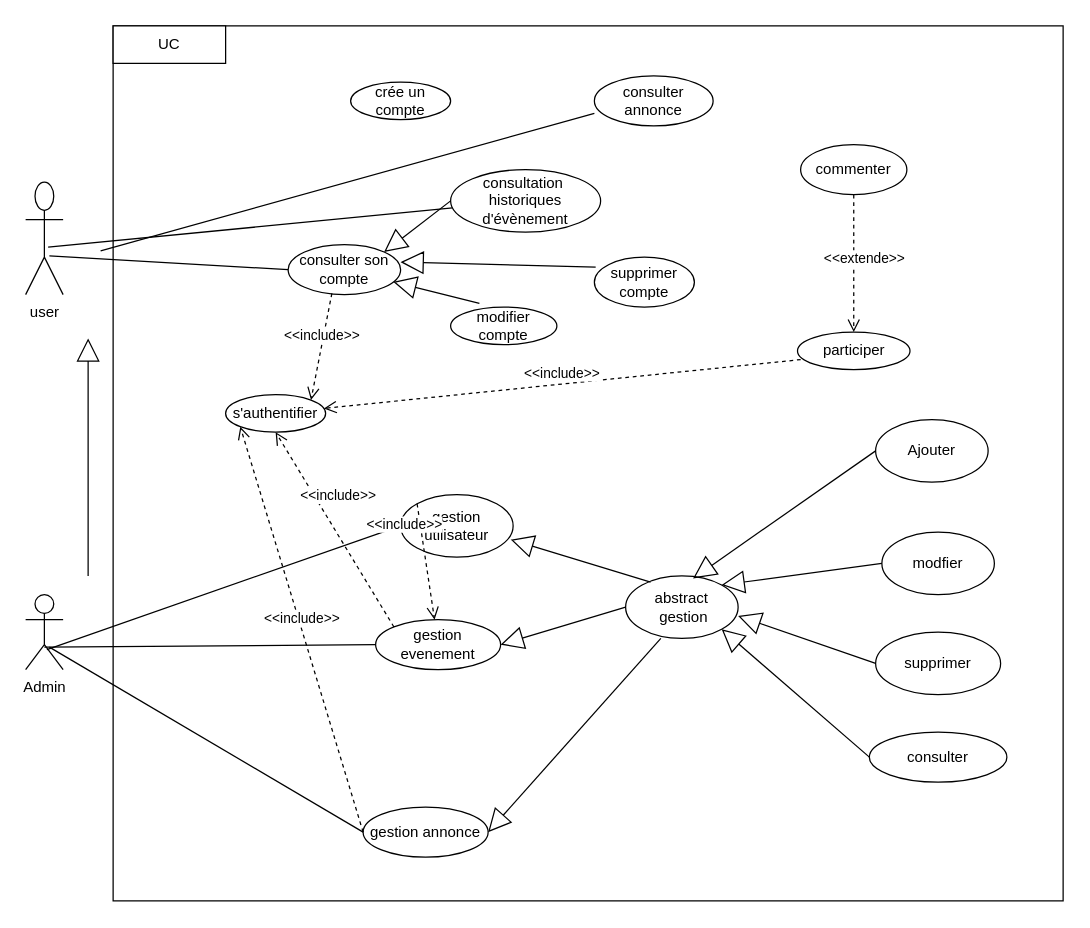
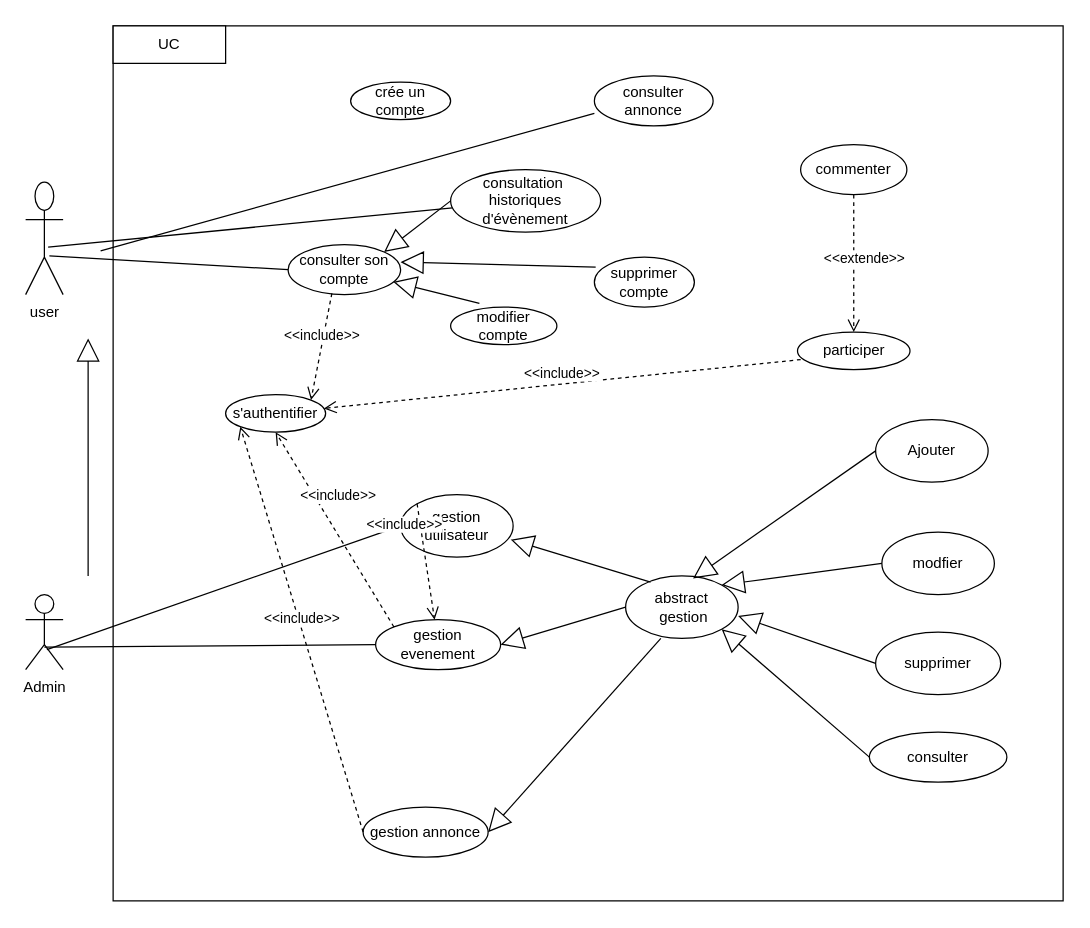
  <mxCell id="0" />
  <mxCell id="1" parent="0" />
  <mxCell id="2" value="" style="html=1;whiteSpace=wrap;" vertex="1" parent="1"><mxGeometry x="90" y="20" width="760" height="700" as="geometry" /></mxCell>
  <mxCell id="3" value="user" style="shape=umlActor;verticalLabelPosition=bottom;verticalAlign=top;html=1;" vertex="1" parent="1"><mxGeometry x="20" y="145" width="30" height="90" as="geometry" /></mxCell>
  <mxCell id="4" value="Admin" style="shape=umlActor;verticalLabelPosition=bottom;verticalAlign=top;html=1;" vertex="1" parent="1"><mxGeometry x="20" y="475" width="30" height="60" as="geometry" /></mxCell>
  <mxCell id="5" value="crée un compte" style="ellipse;whiteSpace=wrap;html=1;" vertex="1" parent="1"><mxGeometry x="280" y="65" width="80" height="30" as="geometry" /></mxCell>
  <mxCell id="6" value="consulter son compte" style="ellipse;whiteSpace=wrap;html=1;" vertex="1" parent="1"><mxGeometry x="230" y="195" width="90" height="40" as="geometry" /></mxCell>
  <mxCell id="7" value="s'authentifier" style="ellipse;whiteSpace=wrap;html=1;" vertex="1" parent="1"><mxGeometry x="180" y="315" width="80" height="30" as="geometry" /></mxCell>
  <mxCell id="8" value="consulter annonce" style="ellipse;whiteSpace=wrap;html=1;" vertex="1" parent="1"><mxGeometry x="475" y="60" width="95" height="40" as="geometry" /></mxCell>
  <mxCell id="9" value="participer" style="ellipse;whiteSpace=wrap;html=1;" vertex="1" parent="1"><mxGeometry x="637.5" y="265" width="90" height="30" as="geometry" /></mxCell>
  <mxCell id="10" value="gestion utilisateur" style="ellipse;whiteSpace=wrap;html=1;" vertex="1" parent="1"><mxGeometry x="320" y="395" width="90" height="50" as="geometry" /></mxCell>
  <mxCell id="11" value="gestion evenement" style="ellipse;whiteSpace=wrap;html=1;" vertex="1" parent="1"><mxGeometry x="300" y="495" width="100" height="40" as="geometry" /></mxCell>
  <mxCell id="12" value="gestion annonce" style="ellipse;whiteSpace=wrap;html=1;" vertex="1" parent="1"><mxGeometry x="290" y="645" width="100" height="40" as="geometry" /></mxCell>
  <mxCell id="13" value="commenter" style="ellipse;whiteSpace=wrap;html=1;" vertex="1" parent="1"><mxGeometry x="640" y="115" width="85" height="40" as="geometry" /></mxCell>
  <mxCell id="14" value="supprimer compte" style="ellipse;whiteSpace=wrap;html=1;" vertex="1" parent="1"><mxGeometry x="475" y="205" width="80" height="40" as="geometry" /></mxCell>
  <mxCell id="15" value="modifier compte" style="ellipse;whiteSpace=wrap;html=1;" vertex="1" parent="1"><mxGeometry x="360" y="245" width="85" height="30" as="geometry" /></mxCell>
  <mxCell id="16" value="modfier" style="ellipse;whiteSpace=wrap;html=1;" vertex="1" parent="1"><mxGeometry x="705" y="425" width="90" height="50" as="geometry" /></mxCell>
  <mxCell id="17" value="supprimer" style="ellipse;whiteSpace=wrap;html=1;" vertex="1" parent="1"><mxGeometry x="700" y="505" width="100" height="50" as="geometry" /></mxCell>
  <mxCell id="18" value="consulter" style="ellipse;whiteSpace=wrap;html=1;" vertex="1" parent="1"><mxGeometry x="695" y="585" width="110" height="40" as="geometry" /></mxCell>
  <mxCell id="19" value="&lt;div&gt;consultation&amp;nbsp;&lt;/div&gt;historiques d'évènement" style="ellipse;whiteSpace=wrap;html=1;" vertex="1" parent="1"><mxGeometry x="360" y="135" width="120" height="50" as="geometry" /></mxCell>
  <mxCell id="20" value="" style="endArrow=none;html=1;rounded=0;exitX=0.6;exitY=0.578;exitDx=0;exitDy=0;exitPerimeter=0;" edge="1" parent="1" source="3" target="19"><mxGeometry width="50" height="50" relative="1" as="geometry"><mxPoint x="110" y="205" as="sourcePoint" /><mxPoint x="160" y="155" as="targetPoint" /></mxGeometry></mxCell>
  <mxCell id="21" value="" style="endArrow=none;html=1;rounded=0;entryX=0;entryY=0.75;entryDx=0;entryDy=0;entryPerimeter=0;" edge="1" parent="1" target="8"><mxGeometry width="50" height="50" relative="1" as="geometry"><mxPoint x="80" y="200" as="sourcePoint" /><mxPoint x="240" y="175" as="targetPoint" /></mxGeometry></mxCell>
  <mxCell id="22" value="" style="endArrow=none;html=1;rounded=0;exitX=0.633;exitY=0.656;exitDx=0;exitDy=0;exitPerimeter=0;entryX=0;entryY=0.5;entryDx=0;entryDy=0;" edge="1" parent="1" source="3" target="6"><mxGeometry width="50" height="50" relative="1" as="geometry"><mxPoint x="450" y="285" as="sourcePoint" /><mxPoint x="500" y="235" as="targetPoint" /></mxGeometry></mxCell>
  <mxCell id="23" value="&amp;lt;&amp;lt;include&amp;gt;&amp;gt;" style="html=1;verticalAlign=bottom;endArrow=open;dashed=1;endSize=8;curved=0;rounded=0;exitX=0.389;exitY=0.975;exitDx=0;exitDy=0;exitPerimeter=0;entryX=1;entryY=0;entryDx=0;entryDy=0;" edge="1" parent="1" source="6" target="7"><mxGeometry x="0.011" relative="1" as="geometry"><mxPoint x="510" y="295" as="sourcePoint" /><mxPoint x="430" y="295" as="targetPoint" /><mxPoint as="offset" /></mxGeometry></mxCell>
  <mxCell id="24" value="" style="endArrow=block;endSize=16;endFill=0;html=1;rounded=0;exitX=0.271;exitY=-0.1;exitDx=0;exitDy=0;exitPerimeter=0;" edge="1" parent="1" source="15" target="6"><mxGeometry width="160" relative="1" as="geometry"><mxPoint x="390" y="315" as="sourcePoint" /><mxPoint x="550" y="315" as="targetPoint" /></mxGeometry></mxCell>
  <mxCell id="25" value="" style="endArrow=block;endSize=16;endFill=0;html=1;rounded=0;exitX=0.013;exitY=0.2;exitDx=0;exitDy=0;exitPerimeter=0;entryX=1;entryY=0.35;entryDx=0;entryDy=0;entryPerimeter=0;" edge="1" parent="1" source="14" target="6"><mxGeometry width="160" relative="1" as="geometry"><mxPoint x="512" y="257.5" as="sourcePoint" /><mxPoint x="490" y="205" as="targetPoint" /></mxGeometry></mxCell>
  <mxCell id="26" value="" style="endArrow=none;html=1;rounded=0;entryX=0;entryY=0.5;entryDx=0;entryDy=0;exitX=0.567;exitY=0.733;exitDx=0;exitDy=0;exitPerimeter=0;" edge="1" parent="1" source="4" target="10"><mxGeometry width="50" height="50" relative="1" as="geometry"><mxPoint x="130" y="425" as="sourcePoint" /><mxPoint x="400" y="215" as="targetPoint" /></mxGeometry></mxCell>
  <mxCell id="27" value="" style="endArrow=none;html=1;rounded=0;entryX=0;entryY=0.5;entryDx=0;entryDy=0;exitX=0.5;exitY=0.7;exitDx=0;exitDy=0;exitPerimeter=0;" edge="1" parent="1" source="4" target="11"><mxGeometry width="50" height="50" relative="1" as="geometry"><mxPoint x="117" y="439" as="sourcePoint" /><mxPoint x="300" y="420" as="targetPoint" /></mxGeometry></mxCell>
- <mxCell id="28" value="" style="endArrow=none;html=1;rounded=0;exitX=0.633;exitY=0.7;exitDx=0;exitDy=0;exitPerimeter=0;entryX=0;entryY=0.5;entryDx=0;entryDy=0;" edge="1" parent="1" source="4" target="12"><mxGeometry width="50" height="50" relative="1" as="geometry"><mxPoint x="115" y="437" as="sourcePoint" /><mxPoint x="280" y="545" as="targetPoint" /></mxGeometry></mxCell>
  <mxCell id="29" value="abstract&lt;div&gt;&amp;nbsp;gestion&lt;/div&gt;" style="ellipse;whiteSpace=wrap;html=1;" vertex="1" parent="1"><mxGeometry x="500" y="460" width="90" height="50" as="geometry" /></mxCell>
  <mxCell id="30" value="" style="endArrow=block;endSize=16;endFill=0;html=1;rounded=0;entryX=0.978;entryY=0.72;entryDx=0;entryDy=0;entryPerimeter=0;exitX=0.222;exitY=0.1;exitDx=0;exitDy=0;exitPerimeter=0;" edge="1" parent="1" source="29" target="10"><mxGeometry width="160" relative="1" as="geometry"><mxPoint x="412" y="470" as="sourcePoint" /><mxPoint x="380" y="405" as="targetPoint" /></mxGeometry></mxCell>
  <mxCell id="31" value="" style="endArrow=block;endSize=16;endFill=0;html=1;rounded=0;entryX=1;entryY=0.5;entryDx=0;entryDy=0;entryPerimeter=0;exitX=0;exitY=0.5;exitDx=0;exitDy=0;" edge="1" parent="1" source="29" target="11"><mxGeometry width="160" relative="1" as="geometry"><mxPoint x="520" y="540" as="sourcePoint" /><mxPoint x="380" y="480" as="targetPoint" /></mxGeometry></mxCell>
  <mxCell id="32" value="" style="endArrow=block;endSize=16;endFill=0;html=1;rounded=0;entryX=1;entryY=0.5;entryDx=0;entryDy=0;exitX=0;exitY=1;exitDx=0;exitDy=0;" edge="1" parent="1" target="12"><mxGeometry width="160" relative="1" as="geometry"><mxPoint x="528.18" y="509.998" as="sourcePoint" /><mxPoint x="380" y="552.32" as="targetPoint" /></mxGeometry></mxCell>
  <mxCell id="33" value="" style="endArrow=block;endSize=16;endFill=0;html=1;rounded=0;entryX=1;entryY=0;entryDx=0;entryDy=0;exitX=0;exitY=0.5;exitDx=0;exitDy=0;" edge="1" parent="1" source="16" target="29"><mxGeometry width="160" relative="1" as="geometry"><mxPoint x="722" y="445" as="sourcePoint" /><mxPoint x="580" y="401" as="targetPoint" /></mxGeometry></mxCell>
  <mxCell id="34" value="" style="endArrow=block;endSize=16;endFill=0;html=1;rounded=0;entryX=1;entryY=0.64;entryDx=0;entryDy=0;exitX=0;exitY=0.5;exitDx=0;exitDy=0;entryPerimeter=0;" edge="1" parent="1" source="17" target="29"><mxGeometry width="160" relative="1" as="geometry"><mxPoint x="710" y="410" as="sourcePoint" /><mxPoint x="587" y="477" as="targetPoint" /></mxGeometry></mxCell>
  <mxCell id="35" value="" style="endArrow=block;endSize=16;endFill=0;html=1;rounded=0;entryX=1;entryY=1;entryDx=0;entryDy=0;exitX=0;exitY=0.5;exitDx=0;exitDy=0;" edge="1" parent="1" source="18" target="29"><mxGeometry width="160" relative="1" as="geometry"><mxPoint x="680" y="575" as="sourcePoint" /><mxPoint x="570" y="557" as="targetPoint" /></mxGeometry></mxCell>
  <mxCell id="36" value="Ajouter" style="ellipse;whiteSpace=wrap;html=1;" vertex="1" parent="1"><mxGeometry x="700" y="335" width="90" height="50" as="geometry" /></mxCell>
  <mxCell id="37" value="" style="endArrow=block;endSize=16;endFill=0;html=1;rounded=0;entryX=0.6;entryY=0.04;entryDx=0;entryDy=0;exitX=0;exitY=0.5;exitDx=0;exitDy=0;entryPerimeter=0;" edge="1" parent="1" source="36" target="29"><mxGeometry width="160" relative="1" as="geometry"><mxPoint x="677" y="365" as="sourcePoint" /><mxPoint x="500" y="435" as="targetPoint" /></mxGeometry></mxCell>
  <mxCell id="38" value="" style="endArrow=block;endSize=16;endFill=0;html=1;rounded=0;entryX=1;entryY=0;entryDx=0;entryDy=0;exitX=0;exitY=0.5;exitDx=0;exitDy=0;" edge="1" parent="1" source="19" target="6"><mxGeometry width="160" relative="1" as="geometry"><mxPoint x="561" y="273" as="sourcePoint" /><mxPoint x="490" y="224" as="targetPoint" /></mxGeometry></mxCell>
  <mxCell id="39" value="&amp;lt;&amp;lt;include&amp;gt;&amp;gt;" style="html=1;verticalAlign=bottom;endArrow=open;dashed=1;endSize=8;curved=0;rounded=0;exitX=0.028;exitY=0.733;exitDx=0;exitDy=0;exitPerimeter=0;" edge="1" parent="1" source="9" target="7"><mxGeometry relative="1" as="geometry"><mxPoint x="320" y="254" as="sourcePoint" /><mxPoint x="428" y="339" as="targetPoint" /></mxGeometry></mxCell>
  <mxCell id="40" value="&amp;lt;&amp;lt;include&amp;gt;&amp;gt;" style="html=1;verticalAlign=bottom;endArrow=open;dashed=1;endSize=8;curved=0;rounded=0;exitX=0;exitY=0.5;exitDx=0;exitDy=0;entryX=0;entryY=1;entryDx=0;entryDy=0;" edge="1" parent="1" source="12" target="7"><mxGeometry relative="1" as="geometry"><mxPoint x="275" y="244" as="sourcePoint" /><mxPoint x="308" y="319" as="targetPoint" /></mxGeometry></mxCell>
  <mxCell id="41" value="&amp;lt;&amp;lt;include&amp;gt;&amp;gt;" style="html=1;verticalAlign=bottom;endArrow=open;dashed=1;endSize=8;curved=0;rounded=0;exitX=0;exitY=0;exitDx=0;exitDy=0;entryX=0.5;entryY=1;entryDx=0;entryDy=0;" edge="1" parent="1" source="11" target="7"><mxGeometry x="0.153" y="-12" relative="1" as="geometry"><mxPoint x="300" y="565" as="sourcePoint" /><mxPoint x="202" y="351" as="targetPoint" /><mxPoint as="offset" /></mxGeometry></mxCell>
  <mxCell id="42" value="&amp;lt;&amp;lt;include&amp;gt;&amp;gt;" style="html=1;verticalAlign=bottom;endArrow=open;dashed=1;endSize=8;curved=0;rounded=0;exitX=0;exitY=0;exitDx=0;exitDy=0;" edge="1" parent="1" source="10" target="11"><mxGeometry x="-0.491" y="-14" relative="1" as="geometry"><mxPoint x="315" y="481" as="sourcePoint" /><mxPoint x="212" y="361" as="targetPoint" /><mxPoint as="offset" /></mxGeometry></mxCell>
  <mxCell id="43" value="&amp;lt;&amp;lt;extende&amp;gt;&amp;gt;" style="html=1;verticalAlign=bottom;endArrow=open;dashed=1;endSize=8;curved=0;rounded=0;exitX=0.5;exitY=1;exitDx=0;exitDy=0;entryX=0.5;entryY=0;entryDx=0;entryDy=0;" edge="1" parent="1" source="13" target="9"><mxGeometry x="0.091" y="8" relative="1" as="geometry"><mxPoint x="767" y="172.5" as="sourcePoint" /><mxPoint x="750" y="257.5" as="targetPoint" /><mxPoint as="offset" /></mxGeometry></mxCell>
  <mxCell id="44" value="" style="endArrow=block;endSize=16;endFill=0;html=1;rounded=0;" edge="1" parent="1"><mxGeometry width="160" relative="1" as="geometry"><mxPoint x="70" y="460" as="sourcePoint" /><mxPoint x="70" y="270" as="targetPoint" /></mxGeometry></mxCell>
  <mxCell id="45" value="UC" style="html=1;whiteSpace=wrap;" vertex="1" parent="1"><mxGeometry x="90" y="20" width="90" height="30" as="geometry" /></mxCell>
